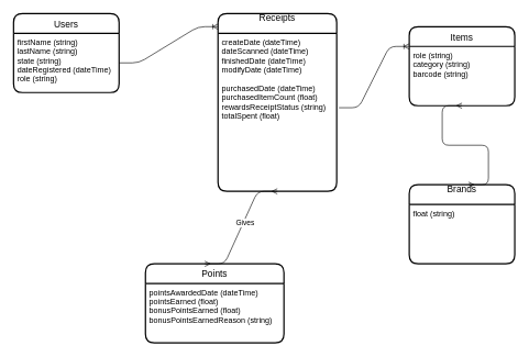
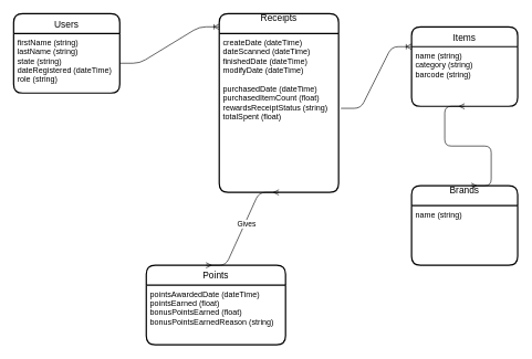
  <mxCell id="0" />
  <mxCell id="1" parent="0" />
  <mxCell id="2" value="Users" style="swimlane;childLayout=stackLayout;horizontal=1;startSize=30;horizontalStack=0;rounded=1;fontSize=14;fontStyle=0;strokeWidth=2;resizeParent=0;resizeLast=1;shadow=0;dashed=0;align=center;" vertex="1" parent="1"><mxGeometry y="20" width="160" height="120" as="geometry" x="20" /></mxCell>
  <mxCell id="3" value="firstName (string)&#10;lastName (string)&#10;state (string) &#10;dateRegistered (dateTime)&#10;role (string)&#10;" style="align=left;strokeColor=none;fillColor=none;spacingLeft=4;fontSize=12;verticalAlign=top;resizable=0;rotatable=0;part=1;" vertex="1" parent="2"><mxGeometry y="30" width="160" height="90" as="geometry" /></mxCell>
  <mxCell id="4" value="Receipts&#10;" style="swimlane;childLayout=stackLayout;horizontal=1;startSize=30;horizontalStack=0;rounded=1;fontSize=14;fontStyle=0;strokeWidth=2;resizeParent=0;resizeLast=1;shadow=0;dashed=0;align=center;" vertex="1" parent="1"><mxGeometry x="330" y="20" width="180" height="270" as="geometry" /></mxCell>
  <mxCell id="5" value="createDate (dateTime)&#10;dateScanned (dateTime)&#10;finishedDate (dateTime)&#10;modifyDate (dateTime)&#10;&#10;purchasedDate (dateTime)&#10;purchasedItemCount (float)&#10;rewardsReceiptStatus (string)&#10;totalSpent (float)&#10;" style="align=left;strokeColor=none;fillColor=none;spacingLeft=4;fontSize=12;verticalAlign=top;resizable=0;rotatable=0;part=1;" vertex="1" parent="4"><mxGeometry y="30" width="180" height="240" as="geometry" /></mxCell>
  <mxCell id="6" value="Brands&#10;" style="swimlane;childLayout=stackLayout;horizontal=1;startSize=30;horizontalStack=0;rounded=1;fontSize=14;fontStyle=0;strokeWidth=2;resizeParent=0;resizeLast=1;shadow=0;dashed=0;align=center;" vertex="1" parent="1"><mxGeometry x="620" y="280" width="160" height="120" as="geometry" /></mxCell>
- <mxCell id="7" value="float (string)&#10;&#10;" style="align=left;strokeColor=none;fillColor=none;spacingLeft=4;fontSize=12;verticalAlign=top;resizable=0;rotatable=0;part=1;" vertex="1" parent="6"><mxGeometry y="30" width="160" height="90" as="geometry" /></mxCell>
+ <mxCell id="7" value="name (string)&#10;&#10;" style="align=left;strokeColor=none;fillColor=none;spacingLeft=4;fontSize=12;verticalAlign=top;resizable=0;rotatable=0;part=1;" vertex="1" parent="6"><mxGeometry y="30" width="160" height="90" as="geometry" /></mxCell>
  <mxCell id="8" value="Items" style="swimlane;childLayout=stackLayout;horizontal=1;startSize=30;horizontalStack=0;rounded=1;fontSize=14;fontStyle=0;strokeWidth=2;resizeParent=0;resizeLast=1;shadow=0;dashed=0;align=center;" vertex="1" parent="1"><mxGeometry x="620" y="40" width="160" height="120" as="geometry" /></mxCell>
- <mxCell id="9" value="role (string)&#10;category (string)&#10;barcode (string)" style="align=left;strokeColor=none;fillColor=none;spacingLeft=4;fontSize=12;verticalAlign=top;resizable=0;rotatable=0;part=1;" vertex="1" parent="8"><mxGeometry y="30" width="160" height="90" as="geometry" /></mxCell>
+ <mxCell id="9" value="name (string)&#10;category (string)&#10;barcode (string)" style="align=left;strokeColor=none;fillColor=none;spacingLeft=4;fontSize=12;verticalAlign=top;resizable=0;rotatable=0;part=1;" vertex="1" parent="8"><mxGeometry y="30" width="160" height="90" as="geometry" /></mxCell>
  <mxCell id="10" value="" style="edgeStyle=entityRelationEdgeStyle;fontSize=12;html=1;endArrow=ERmany;startArrow=ERmany;exitX=0.563;exitY=0;exitDx=0;exitDy=0;exitPerimeter=0;" edge="1" parent="8" source="6"><mxGeometry width="100" height="100" relative="1" as="geometry"><mxPoint x="150" y="180" as="sourcePoint" /><mxPoint x="80" y="120" as="targetPoint" /></mxGeometry></mxCell>
  <mxCell id="11" value="Points" style="swimlane;childLayout=stackLayout;horizontal=1;startSize=30;horizontalStack=0;rounded=1;fontSize=14;fontStyle=0;strokeWidth=2;resizeParent=0;resizeLast=1;shadow=0;dashed=0;align=center;" vertex="1" parent="1"><mxGeometry x="220" y="400" width="210" height="120" as="geometry" /></mxCell>
  <mxCell id="12" value="pointsAwardedDate (dateTime)&#10;pointsEarned (float)&#10;bonusPointsEarned (float)&#10;bonusPointsEarnedReason (string)" style="align=left;strokeColor=none;fillColor=none;spacingLeft=4;fontSize=12;verticalAlign=top;resizable=0;rotatable=0;part=1;" vertex="1" parent="11"><mxGeometry y="30" width="210" height="90" as="geometry" /></mxCell>
  <mxCell id="13" value="" style="edgeStyle=entityRelationEdgeStyle;fontSize=12;html=1;endArrow=ERmany;startArrow=ERmany;entryX=0.5;entryY=1;entryDx=0;entryDy=0;" edge="1" parent="11" target="5"><mxGeometry width="100" height="100" relative="1" as="geometry"><mxPoint x="90" as="sourcePoint" /><mxPoint x="190" y="-100" as="targetPoint" /></mxGeometry></mxCell>
  <mxCell id="14" value="Gives" style="edgeLabel;html=1;align=center;verticalAlign=middle;resizable=0;points=[];" vertex="1" connectable="0" parent="13"><mxGeometry x="0.104" y="-2" relative="1" as="geometry"><mxPoint as="offset" /></mxGeometry></mxCell>
  <mxCell id="15" value="" style="edgeStyle=entityRelationEdgeStyle;fontSize=12;html=1;endArrow=ERoneToMany;exitX=1;exitY=0.5;exitDx=0;exitDy=0;" edge="1" parent="1" source="3"><mxGeometry width="100" height="100" relative="1" as="geometry"><mxPoint x="230" y="140" as="sourcePoint" /><mxPoint x="330" y="40" as="targetPoint" /></mxGeometry></mxCell>
  <mxCell id="16" value="" style="edgeStyle=entityRelationEdgeStyle;fontSize=12;html=1;endArrow=ERoneToMany;exitX=1.019;exitY=0.471;exitDx=0;exitDy=0;exitPerimeter=0;" edge="1" parent="1" source="5"><mxGeometry width="100" height="100" relative="1" as="geometry"><mxPoint x="520" y="170" as="sourcePoint" /><mxPoint x="620" y="70" as="targetPoint" /></mxGeometry></mxCell>
